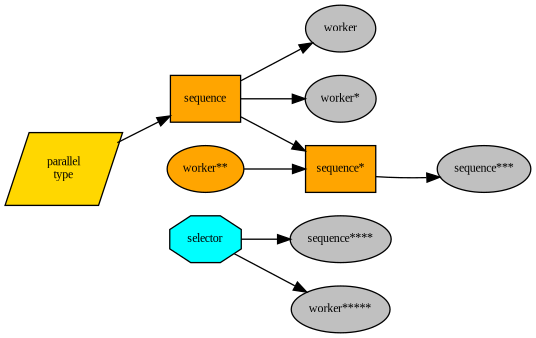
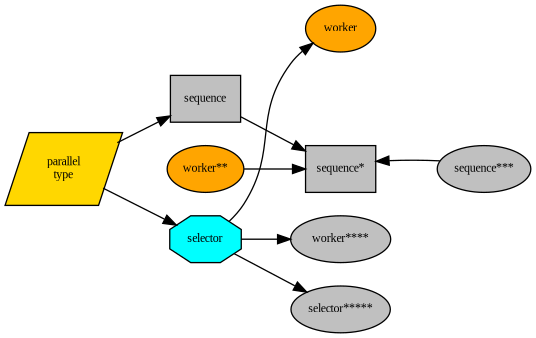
  digraph {
    fontname="Liberation Serif"
    ordering=out
    rankdir=LR
    node [fillcolor=gray fontcolor=black fontname="Liberation Serif" fontsize=9 shape=ellipse style=filled]
    edge [fontname="Liberation Serif"]
    n1 [fillcolor=gold label="parallel\ntype" shape=parallelogram]
-   n2 [fillcolor=orange label=sequence shape=box]
+   n2 [label=sequence shape=box]
    n3 [fillcolor=cyan label=selector shape=octagon]
-   n4 [label=worker]
-   n5 [label="worker*"]
-   n6 [fillcolor=orange label="sequence*" shape=box]
-   n7 [label="sequence****"]
-   n8 [label="worker*****"]
+   n4 [fillcolor=orange label=worker]
+   n6 [label="sequence*" shape=box]
+   n7 [label="worker****"]
+   n8 [label="selector*****"]
    n9 [label="sequence***"]
    n10 [fillcolor=orange label="worker**"]
    n1 -> n2
-   n2 -> n4
-   n2 -> n5
+   n1 -> n3
+   n3 -> n4
    n2 -> n6
    n3 -> n7
    n3 -> n8
-   n6 -> n9
+   n9 -> n6
    n10 -> n6
  }
